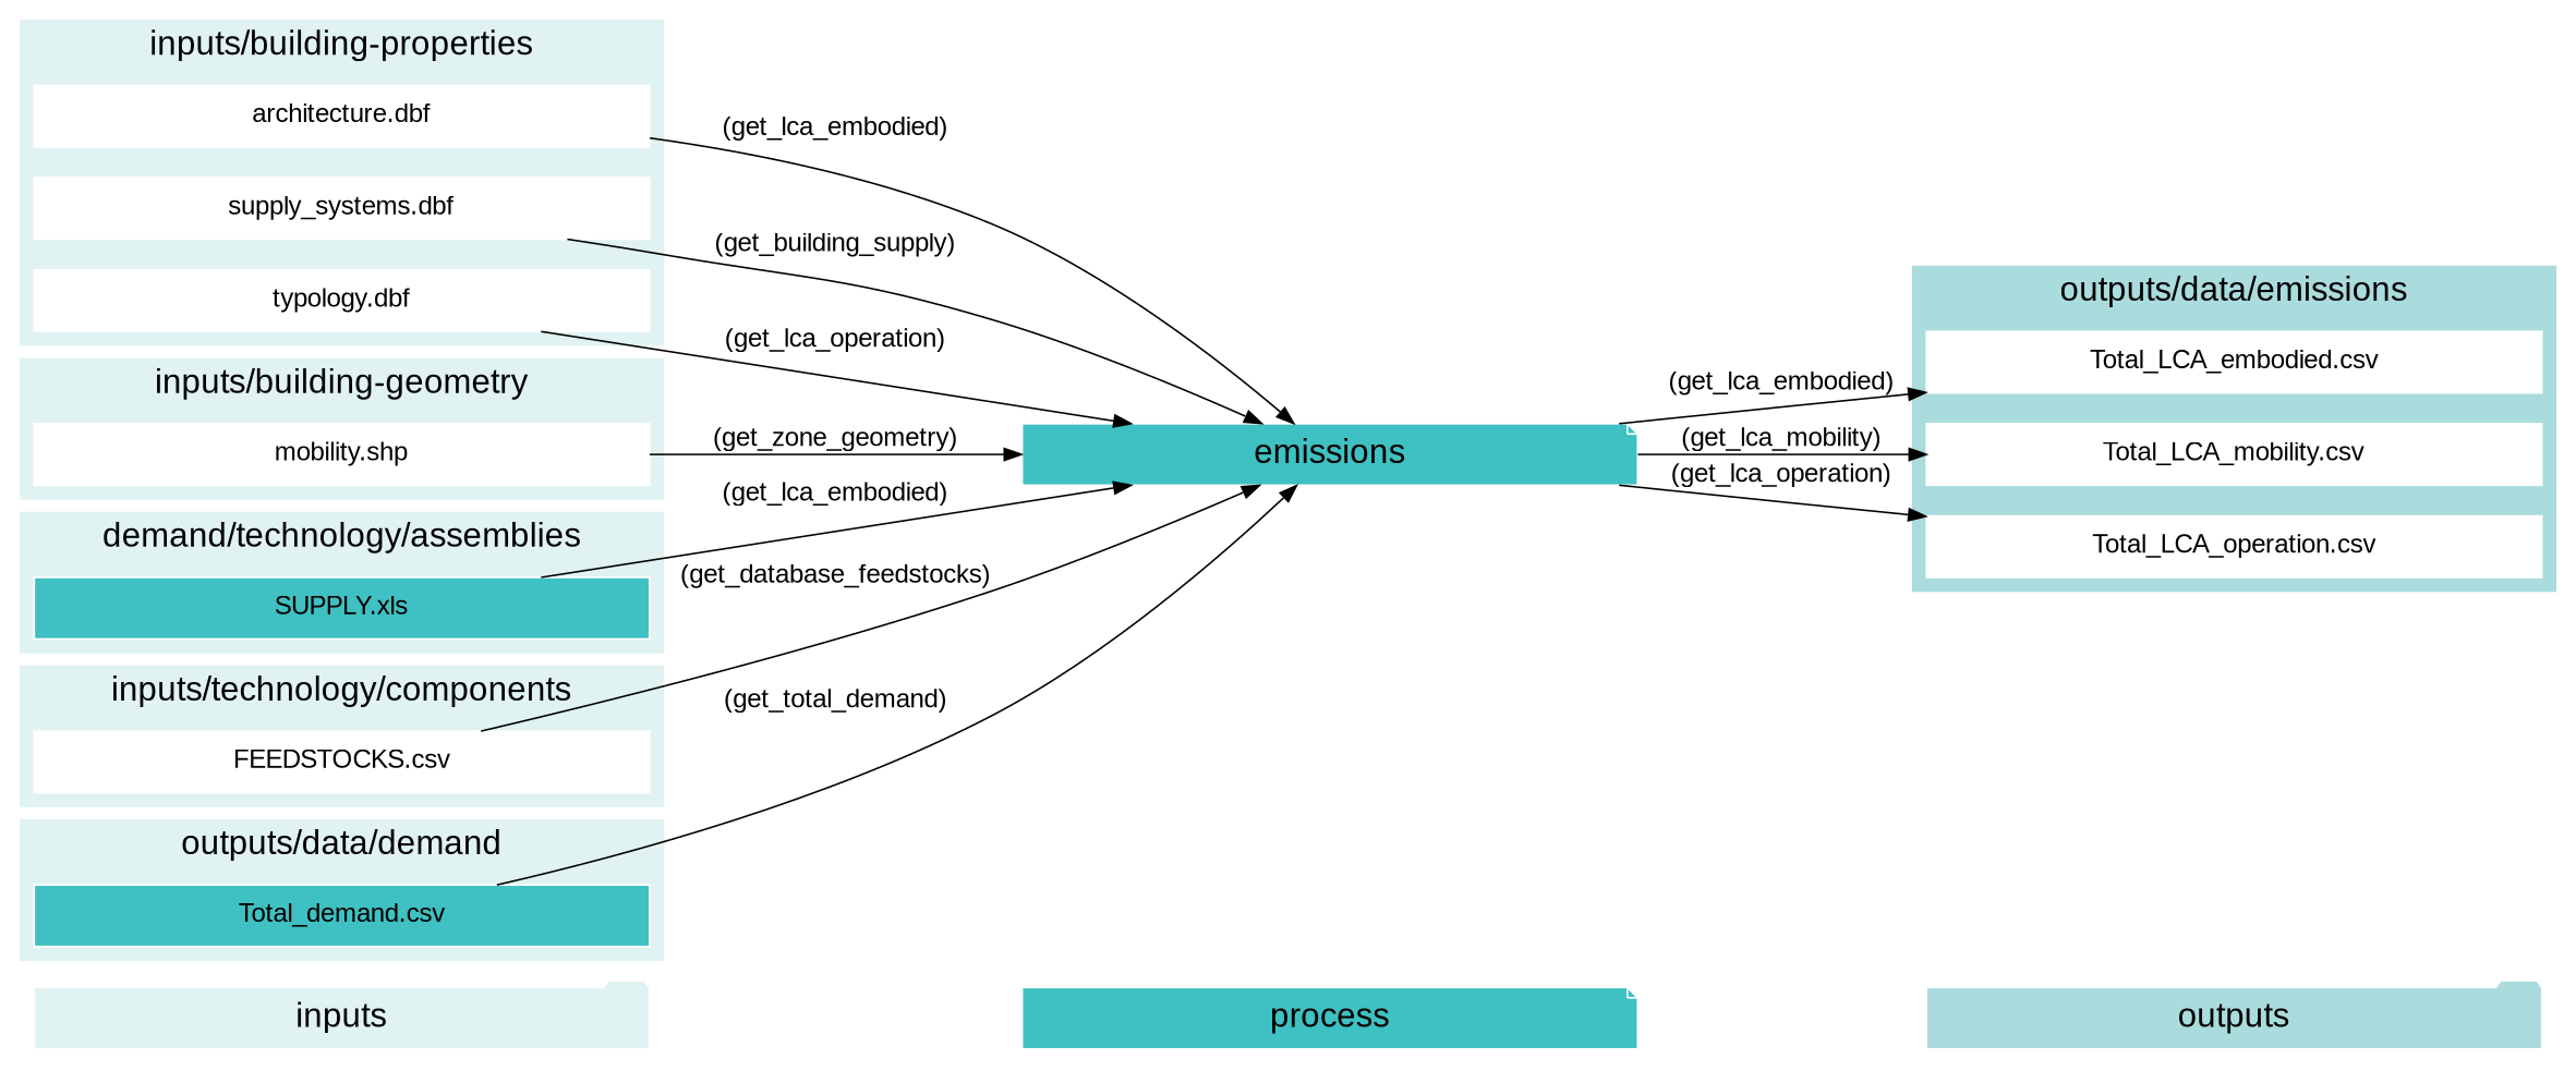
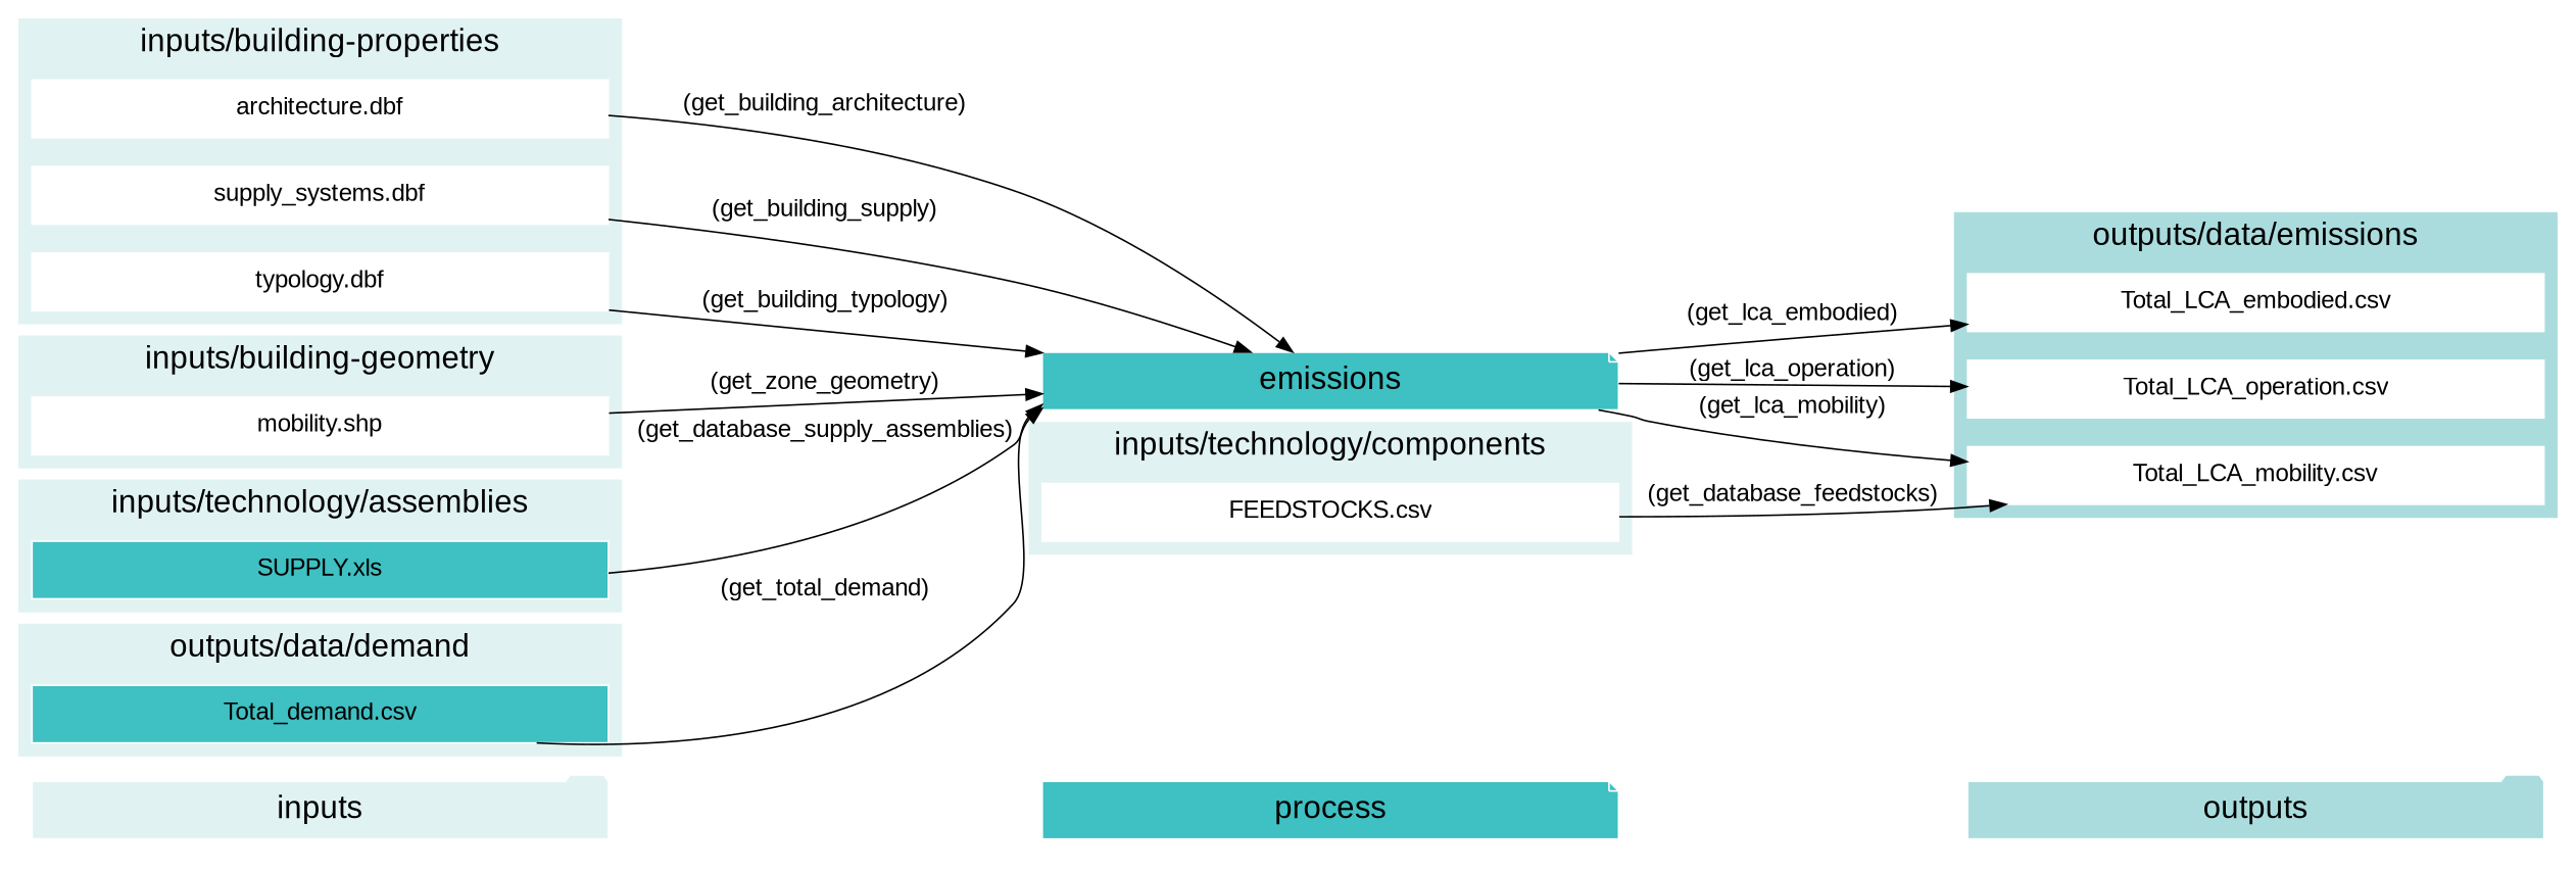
  digraph {
    fontname=arial
    newrank=true
    rankdir=LR
    node [color=white fixedsize=true fontname=arial fontsize=15 shape=box style=filled]
    edge [fontname=arial fontsize=15]
    process [fillcolor="#3FC0C2" fontsize=20 shape=note width=5]
    outputs [fillcolor="#aadcdd" fontsize=20 shape=folder width=5]
    inputs [fillcolor="#E1F2F2" fontsize=20 shape=folder width=5]
    "architecture.dbf" [width=5]
    "supply_systems.dbf" [width=5]
    "typology.dbf" [width=5]
    n7 [label="mobility.shp" width=5]
    "SUPPLY.xls" [fillcolor="#3FC0C2" width=5]
    n9 [label="FEEDSTOCKS.csv" width=5]
    "Total_demand.csv" [fillcolor="#3FC0C2" width=5]
    "Total_LCA_embodied.csv" [width=5]
    "Total_LCA_mobility.csv" [width=5]
    "Total_LCA_operation.csv" [width=5]
    emissions [fillcolor="#3FC0C2" fontsize=20 shape=note width=5]
    subgraph cluster_1 {
      fontsize=25
      style=invis
      process
      outputs
      inputs
    }
    subgraph cluster_2 {
      color="#E1F2F2"
      fontsize=20
      label="inputs/building-properties"
      rank=same
      style=filled
      "architecture.dbf"
      "supply_systems.dbf"
      "typology.dbf"
    }
    subgraph cluster_3 {
      color="#E1F2F2"
      fontsize=20
      label="inputs/building-geometry"
      rank=same
      style=filled
      n7
    }
    subgraph cluster_4 {
      color="#E1F2F2"
      fontsize=20
-     label="demand/technology/assemblies"
+     label="inputs/technology/assemblies"
      rank=same
      style=filled
      "SUPPLY.xls"
    }
    subgraph cluster_5 {
      color="#E1F2F2"
      fontsize=20
      label="inputs/technology/components"
      rank=same
      style=filled
      n9
    }
    subgraph cluster_6 {
      color="#E1F2F2"
      fontsize=20
      label="outputs/data/demand"
      rank=same
      style=filled
      "Total_demand.csv"
    }
    subgraph cluster_7 {
      color="#aadcdd"
      fontsize=20
      label="outputs/data/emissions"
      rank=same
      style=filled
      "Total_LCA_embodied.csv"
      "Total_LCA_mobility.csv"
      "Total_LCA_operation.csv"
    }
    process -> outputs [style=invis]
    inputs -> process [style=invis]
-   "architecture.dbf" -> emissions [label="(get_lca_embodied)"]
+   "architecture.dbf" -> emissions [label="(get_building_architecture)"]
    "supply_systems.dbf" -> emissions [label="(get_building_supply)"]
-   "typology.dbf" -> emissions [label="(get_lca_operation)"]
+   "typology.dbf" -> emissions [label="(get_building_typology)"]
    n7 -> emissions [label="(get_zone_geometry)"]
-   "SUPPLY.xls" -> emissions [label="(get_lca_embodied)"]
-   n9 -> emissions [label="(get_database_feedstocks)"]
+   "SUPPLY.xls" -> emissions [label="(get_database_supply_assemblies)"]
+   n9 -> "Total_LCA_mobility.csv" [label="(get_database_feedstocks)"]
    "Total_demand.csv" -> emissions [label="(get_total_demand)"]
    emissions -> "Total_LCA_embodied.csv" [label="(get_lca_embodied)"]
    emissions -> "Total_LCA_mobility.csv" [label="(get_lca_mobility)"]
    emissions -> "Total_LCA_operation.csv" [label="(get_lca_operation)"]
  }
